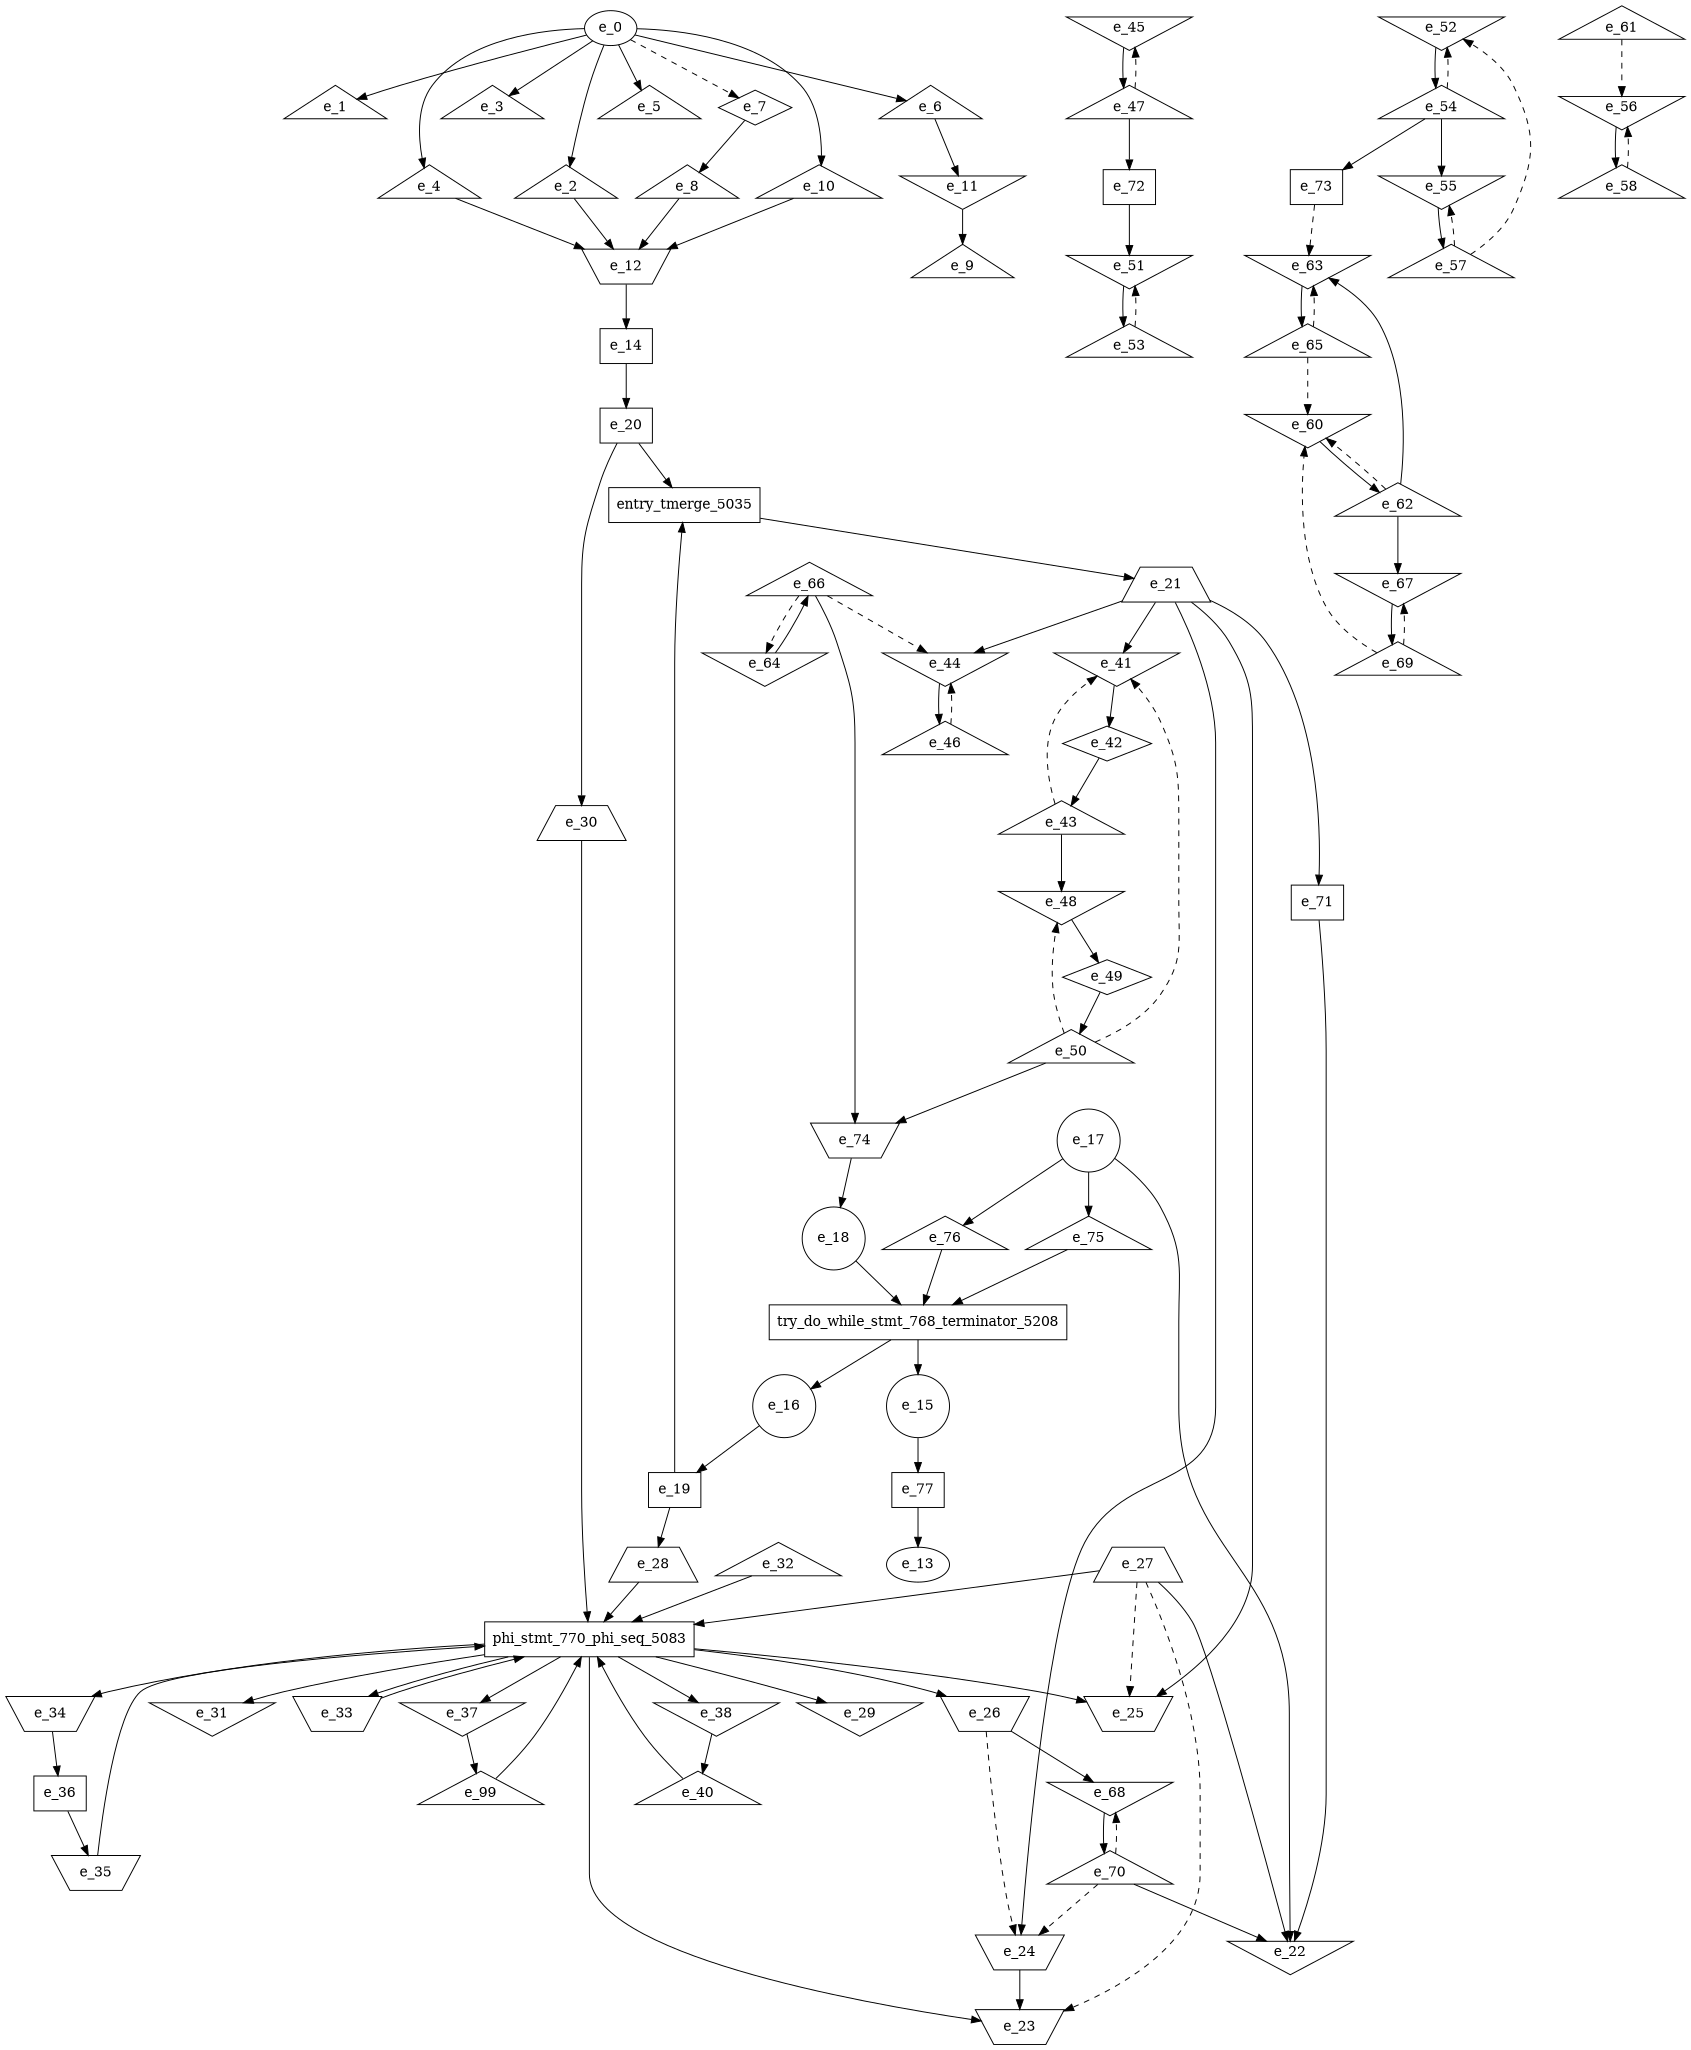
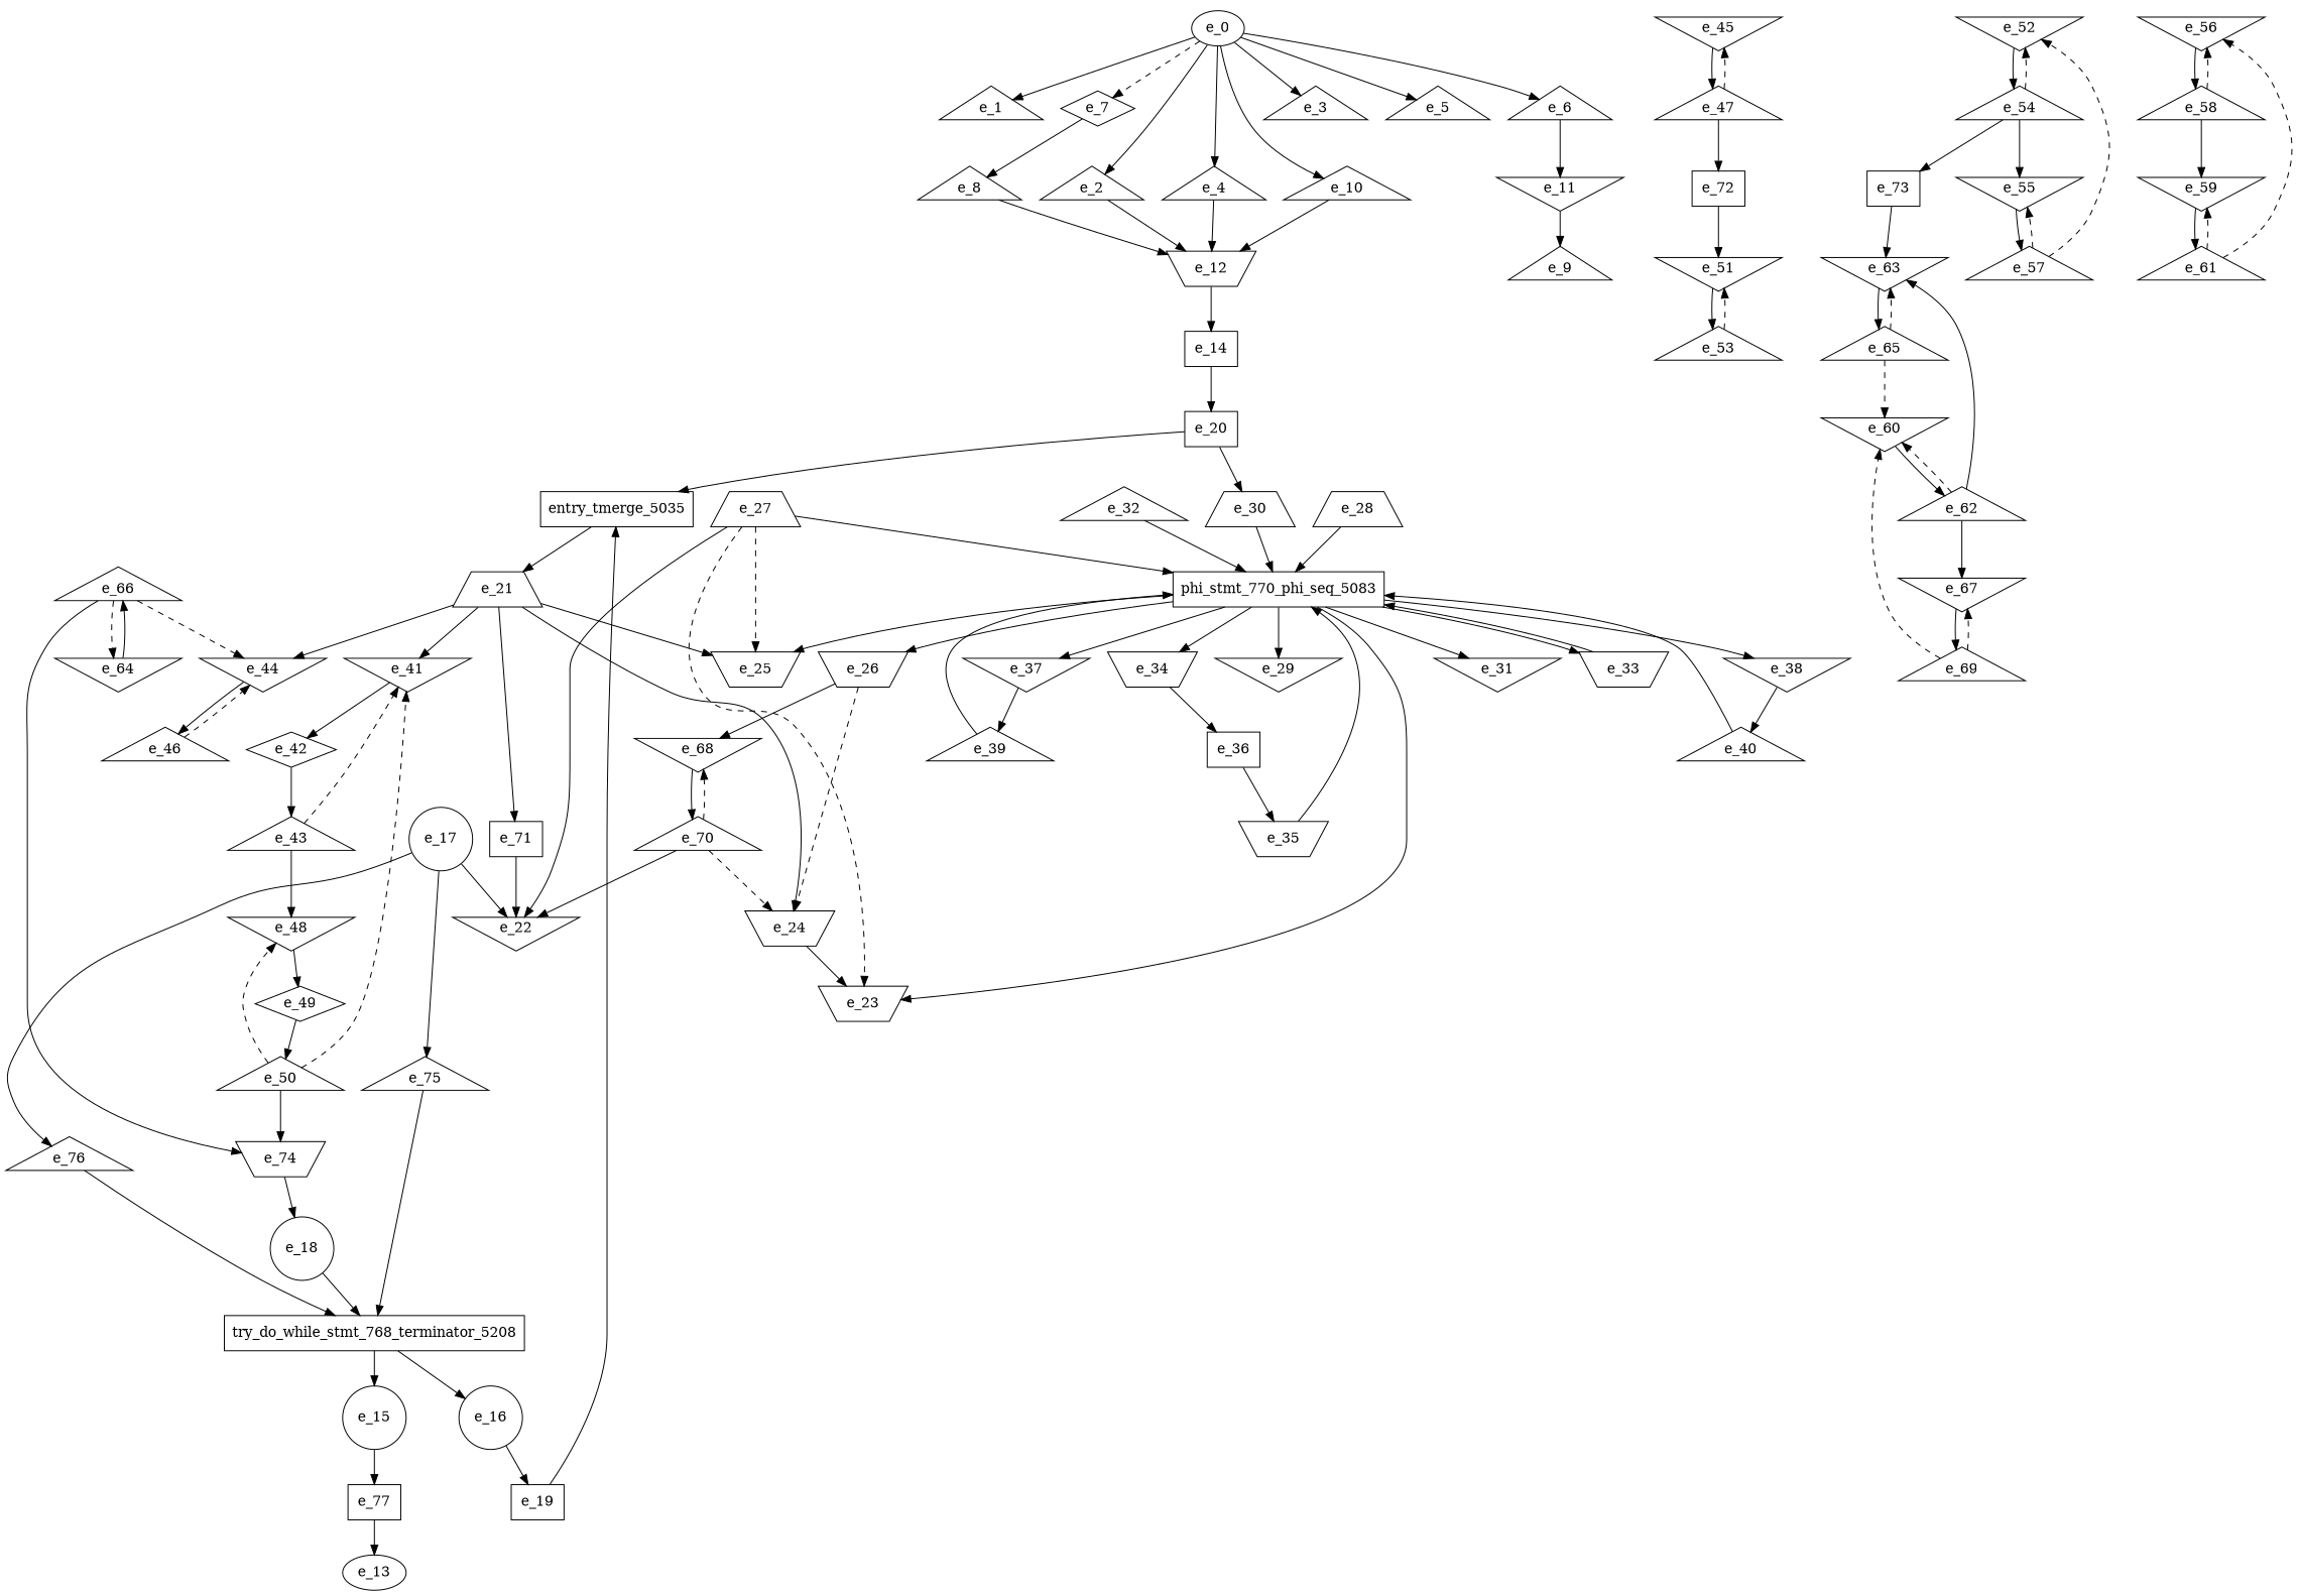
  digraph {
    node [shape=triangle]
    e_0 [shape=""]
    e_1
    e_2
    e_3
    e_4
    e_5
    e_6
    e_7 [shape=diamond]
    e_10
    e_12 [shape=invtrapezium]
    e_11 [shape=invtriangle]
    e_8
    e_14 [shape=dot]
    e_9
    e_20 [shape=dot]
    entry_tmerge_5035 [shape=rectangle]
    e_30 [shape=trapezium]
    e_15 [shape=circle]
    e_77 [shape=dot]
    e_13 [shape=""]
    e_16 [shape=circle]
    e_19 [shape=dot]
    e_28 [shape=trapezium]
    e_17 [shape=circle]
    e_75
    e_76
    e_22 [shape=invtriangle]
    try_do_while_stmt_768_terminator_5208 [shape=rectangle]
    e_18 [shape=circle]
    phi_stmt_770_phi_seq_5083 [shape=rectangle]
    e_21 [shape=trapezium]
    e_24 [shape=invtrapezium]
    e_25 [shape=invtrapezium]
    e_41 [shape=invtriangle]
    e_44 [shape=invtriangle]
    e_71 [shape=dot]
    e_23 [shape=invtrapezium]
    e_42 [shape=diamond]
    e_46
    e_26 [shape=invtrapezium]
    e_68 [shape=invtriangle]
    e_70
    e_29 [shape=invtriangle]
    e_31 [shape=invtriangle]
    e_33 [shape=invtrapezium]
    e_34 [shape=invtrapezium]
    e_37 [shape=invtriangle]
    e_38 [shape=invtriangle]
    e_27 [shape=trapezium]
    e_32
    e_36 [shape=dot]
    e_35 [shape=invtrapezium]
-   e_39 [label=e_99]
+   e_39
    e_40
    e_43
    e_48 [shape=invtriangle]
    e_49 [shape=diamond]
    e_45 [shape=invtriangle]
    e_47
    e_72 [shape=dot]
    e_51 [shape=invtriangle]
    e_50
    e_74 [shape=invtrapezium]
    e_53
    e_52 [shape=invtriangle]
    e_54
    e_55 [shape=invtriangle]
    e_73 [shape=dot]
    e_57
    e_63 [shape=invtriangle]
    e_56 [shape=invtriangle]
    e_58
+   e_59 [shape=invtriangle]
    e_61
    e_60 [shape=invtriangle]
    e_62
    e_67 [shape=invtriangle]
    e_65
    e_69
    e_64 [shape=invtriangle]
    e_66
    e_0 -> e_1
    e_0 -> e_2
    e_0 -> e_3
    e_0 -> e_4
    e_0 -> e_5
    e_0 -> e_6
    e_0 -> e_7 [style=dashed]
    e_0 -> e_10
    e_2 -> e_12
    e_4 -> e_12
    e_6 -> e_11
    e_7 -> e_8
    e_10 -> e_12
    e_12 -> e_14
    e_11 -> e_9
    e_8 -> e_12
    e_14 -> e_20
    e_20 -> entry_tmerge_5035
    e_20 -> e_30
    entry_tmerge_5035 -> e_21
    e_30 -> phi_stmt_770_phi_seq_5083
    e_15 -> e_77
    e_77 -> e_13
    e_16 -> e_19
    e_19 -> entry_tmerge_5035
-   e_19 -> e_28
    e_28 -> phi_stmt_770_phi_seq_5083
    e_17 -> e_75
    e_17 -> e_76
    e_17 -> e_22
    e_75 -> try_do_while_stmt_768_terminator_5208
    e_76 -> try_do_while_stmt_768_terminator_5208
    try_do_while_stmt_768_terminator_5208 -> e_15
    try_do_while_stmt_768_terminator_5208 -> e_16
    e_18 -> try_do_while_stmt_768_terminator_5208
    phi_stmt_770_phi_seq_5083 -> e_25
    phi_stmt_770_phi_seq_5083 -> e_23
    phi_stmt_770_phi_seq_5083 -> e_26
    phi_stmt_770_phi_seq_5083 -> e_29
    phi_stmt_770_phi_seq_5083 -> e_31
    phi_stmt_770_phi_seq_5083 -> e_33
    phi_stmt_770_phi_seq_5083 -> e_34
    phi_stmt_770_phi_seq_5083 -> e_37
    phi_stmt_770_phi_seq_5083 -> e_38
    e_21 -> e_24
    e_21 -> e_25
    e_21 -> e_41
    e_21 -> e_44
    e_21 -> e_71
    e_24 -> e_23
    e_41 -> e_42
    e_44 -> e_46
    e_71 -> e_22
    e_42 -> e_43
    e_46 -> e_44 [style=dashed]
    e_26 -> e_24 [style=dashed]
    e_26 -> e_68
    e_68 -> e_70
    e_70 -> e_22
    e_70 -> e_24 [style=dashed]
    e_70 -> e_68 [style=dashed]
    e_33 -> phi_stmt_770_phi_seq_5083
    e_34 -> e_36
    e_37 -> e_39
    e_38 -> e_40
    e_27 -> e_22
    e_27 -> phi_stmt_770_phi_seq_5083
    e_27 -> e_25 [style=dashed]
    e_27 -> e_23 [style=dashed]
    e_32 -> phi_stmt_770_phi_seq_5083
    e_36 -> e_35
    e_35 -> phi_stmt_770_phi_seq_5083
    e_39 -> phi_stmt_770_phi_seq_5083
    e_40 -> phi_stmt_770_phi_seq_5083
    e_43 -> e_41 [style=dashed]
    e_43 -> e_48
    e_48 -> e_49
    e_49 -> e_50
    e_45 -> e_47
    e_47 -> e_45 [style=dashed]
    e_47 -> e_72
    e_72 -> e_51
    e_51 -> e_53
    e_50 -> e_41 [style=dashed]
    e_50 -> e_48 [style=dashed]
    e_50 -> e_74
    e_74 -> e_18
    e_53 -> e_51 [style=dashed]
    e_52 -> e_54
    e_54 -> e_52 [style=dashed]
    e_54 -> e_55
    e_54 -> e_73
    e_55 -> e_57
-   e_73 -> e_63 [style=dashed]
+   e_73 -> e_63
    e_57 -> e_52 [style=dashed]
    e_57 -> e_55 [style=dashed]
    e_63 -> e_65
    e_56 -> e_58
    e_58 -> e_56 [style=dashed]
+   e_58 -> e_59
+   e_59 -> e_61
    e_61 -> e_56 [style=dashed]
+   e_61 -> e_59 [style=dashed]
    e_60 -> e_62
    e_62 -> e_63
    e_62 -> e_60 [style=dashed]
    e_62 -> e_67
    e_67 -> e_69
    e_65 -> e_63 [style=dashed]
    e_65 -> e_60 [style=dashed]
    e_69 -> e_60 [style=dashed]
    e_69 -> e_67 [style=dashed]
    e_64 -> e_66
    e_66 -> e_44 [style=dashed]
    e_66 -> e_74
    e_66 -> e_64 [style=dashed]
  }
